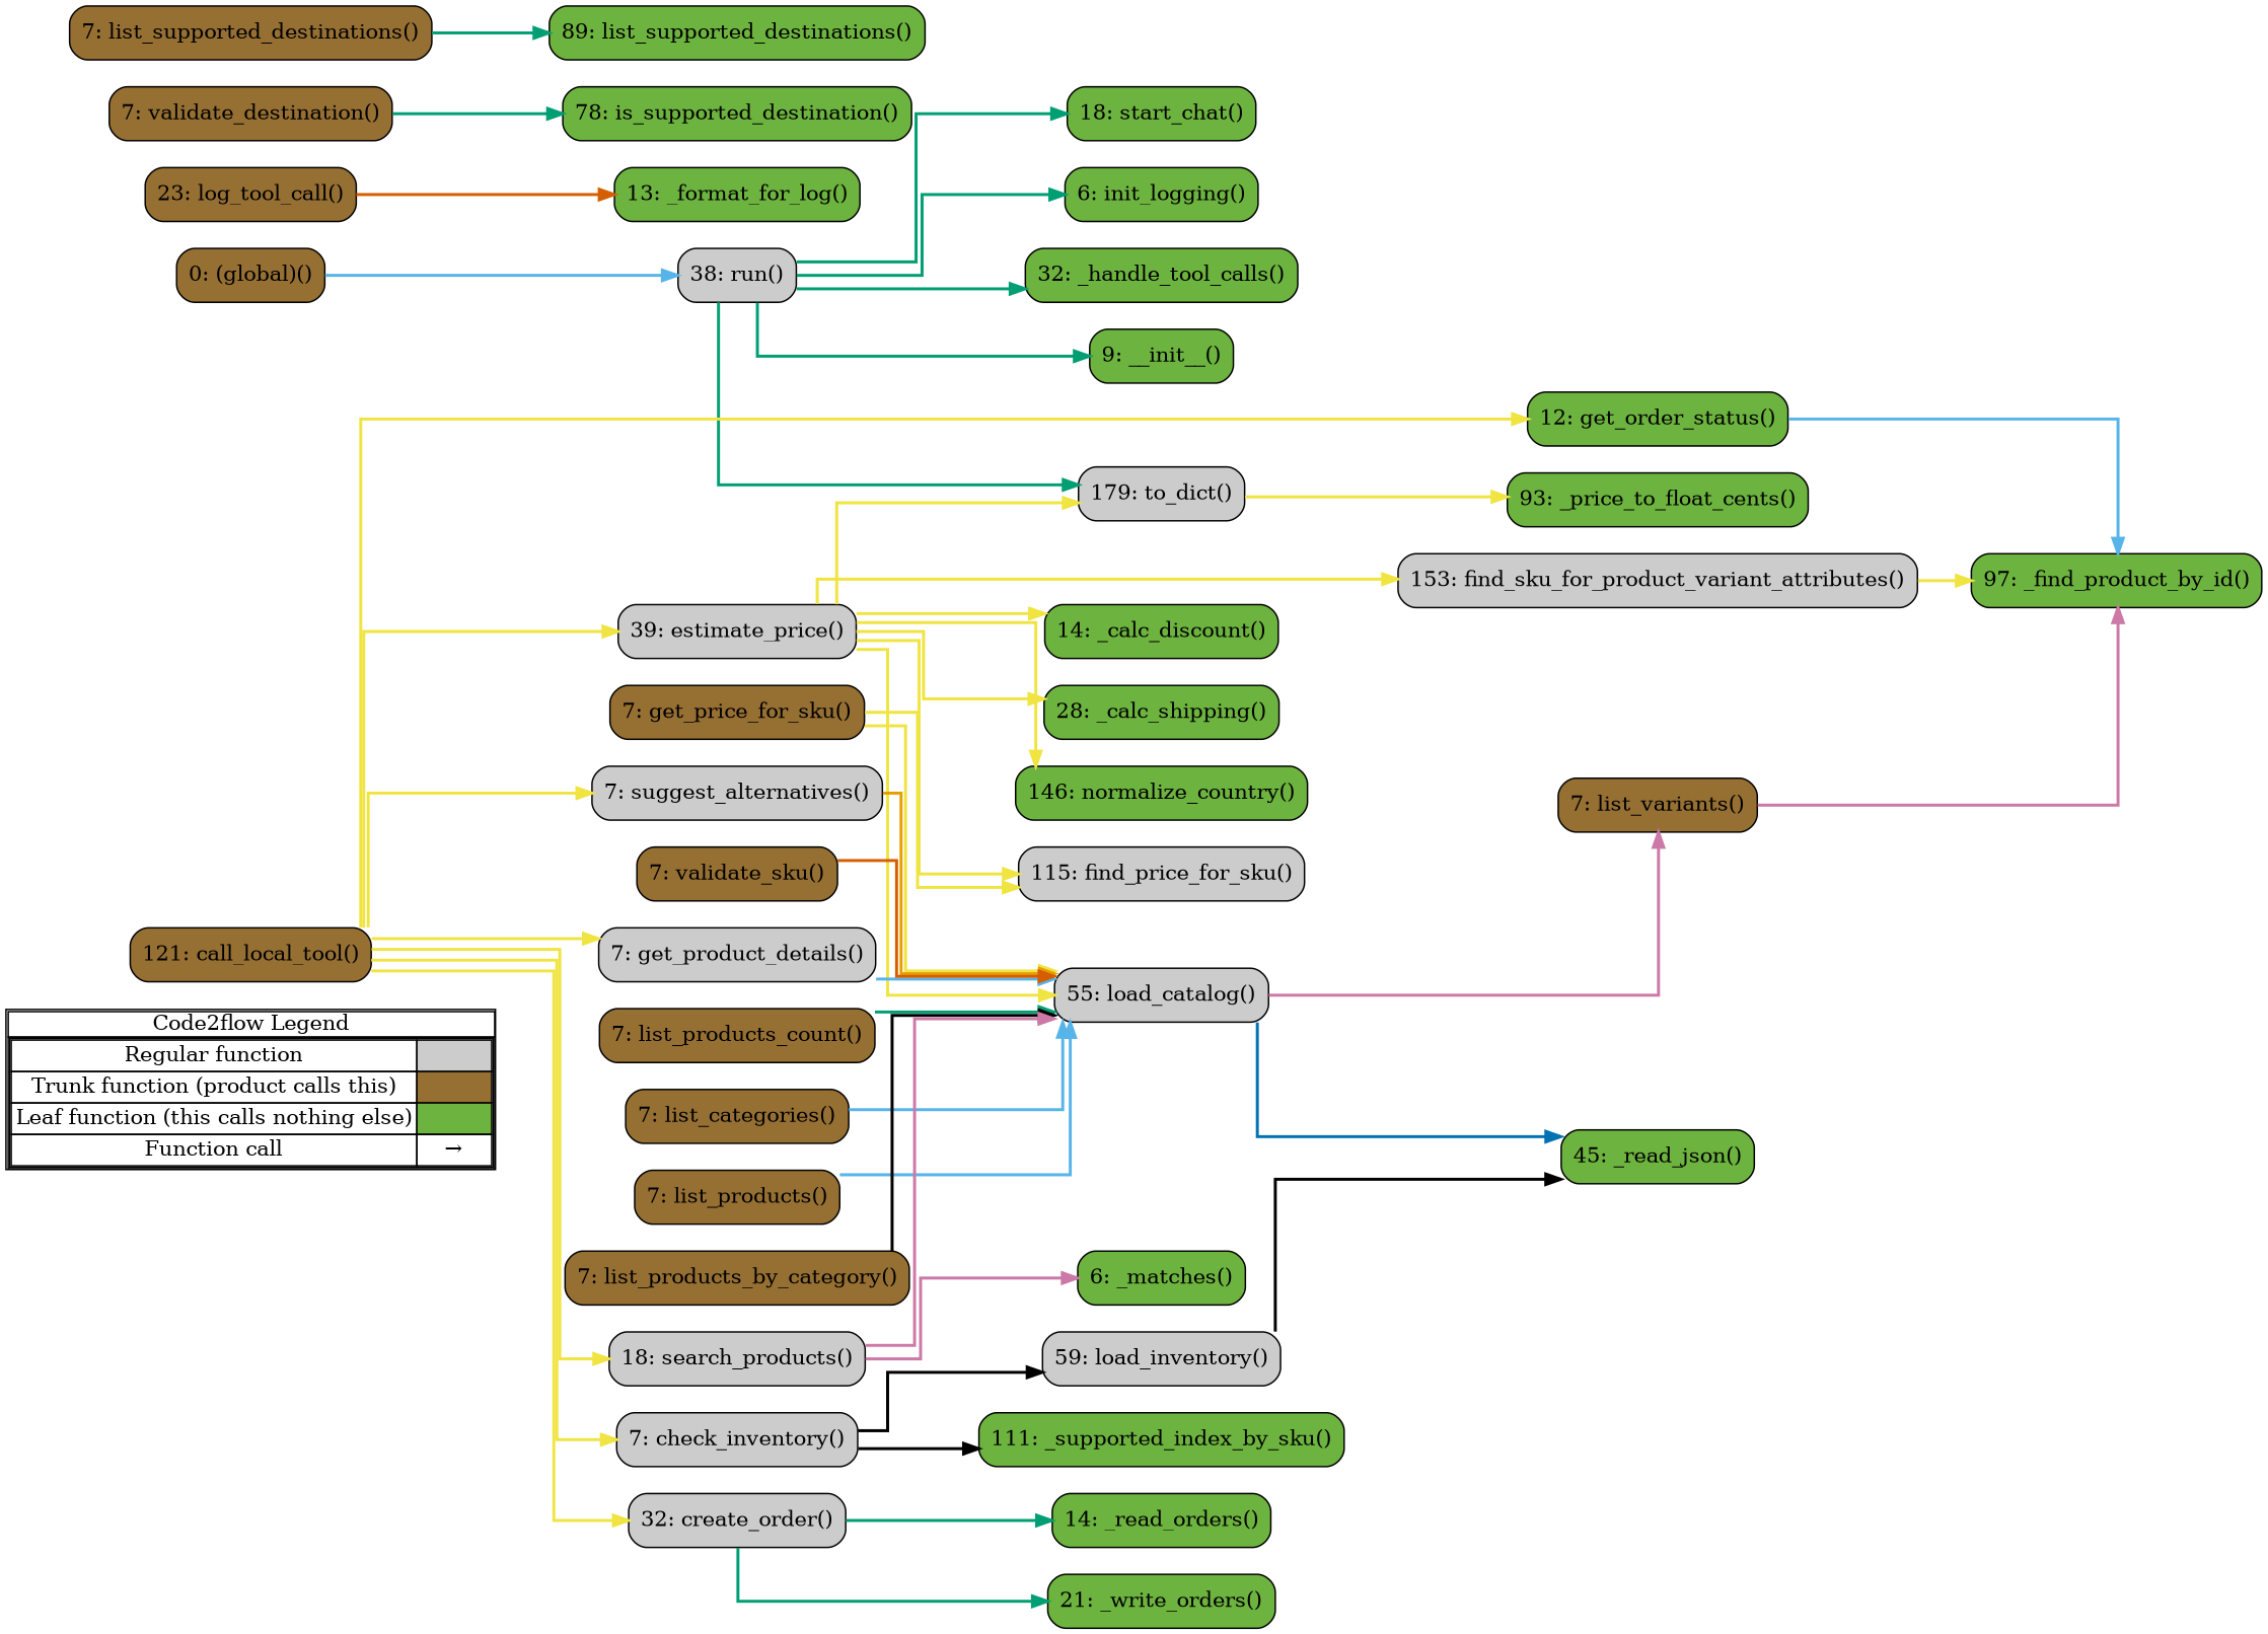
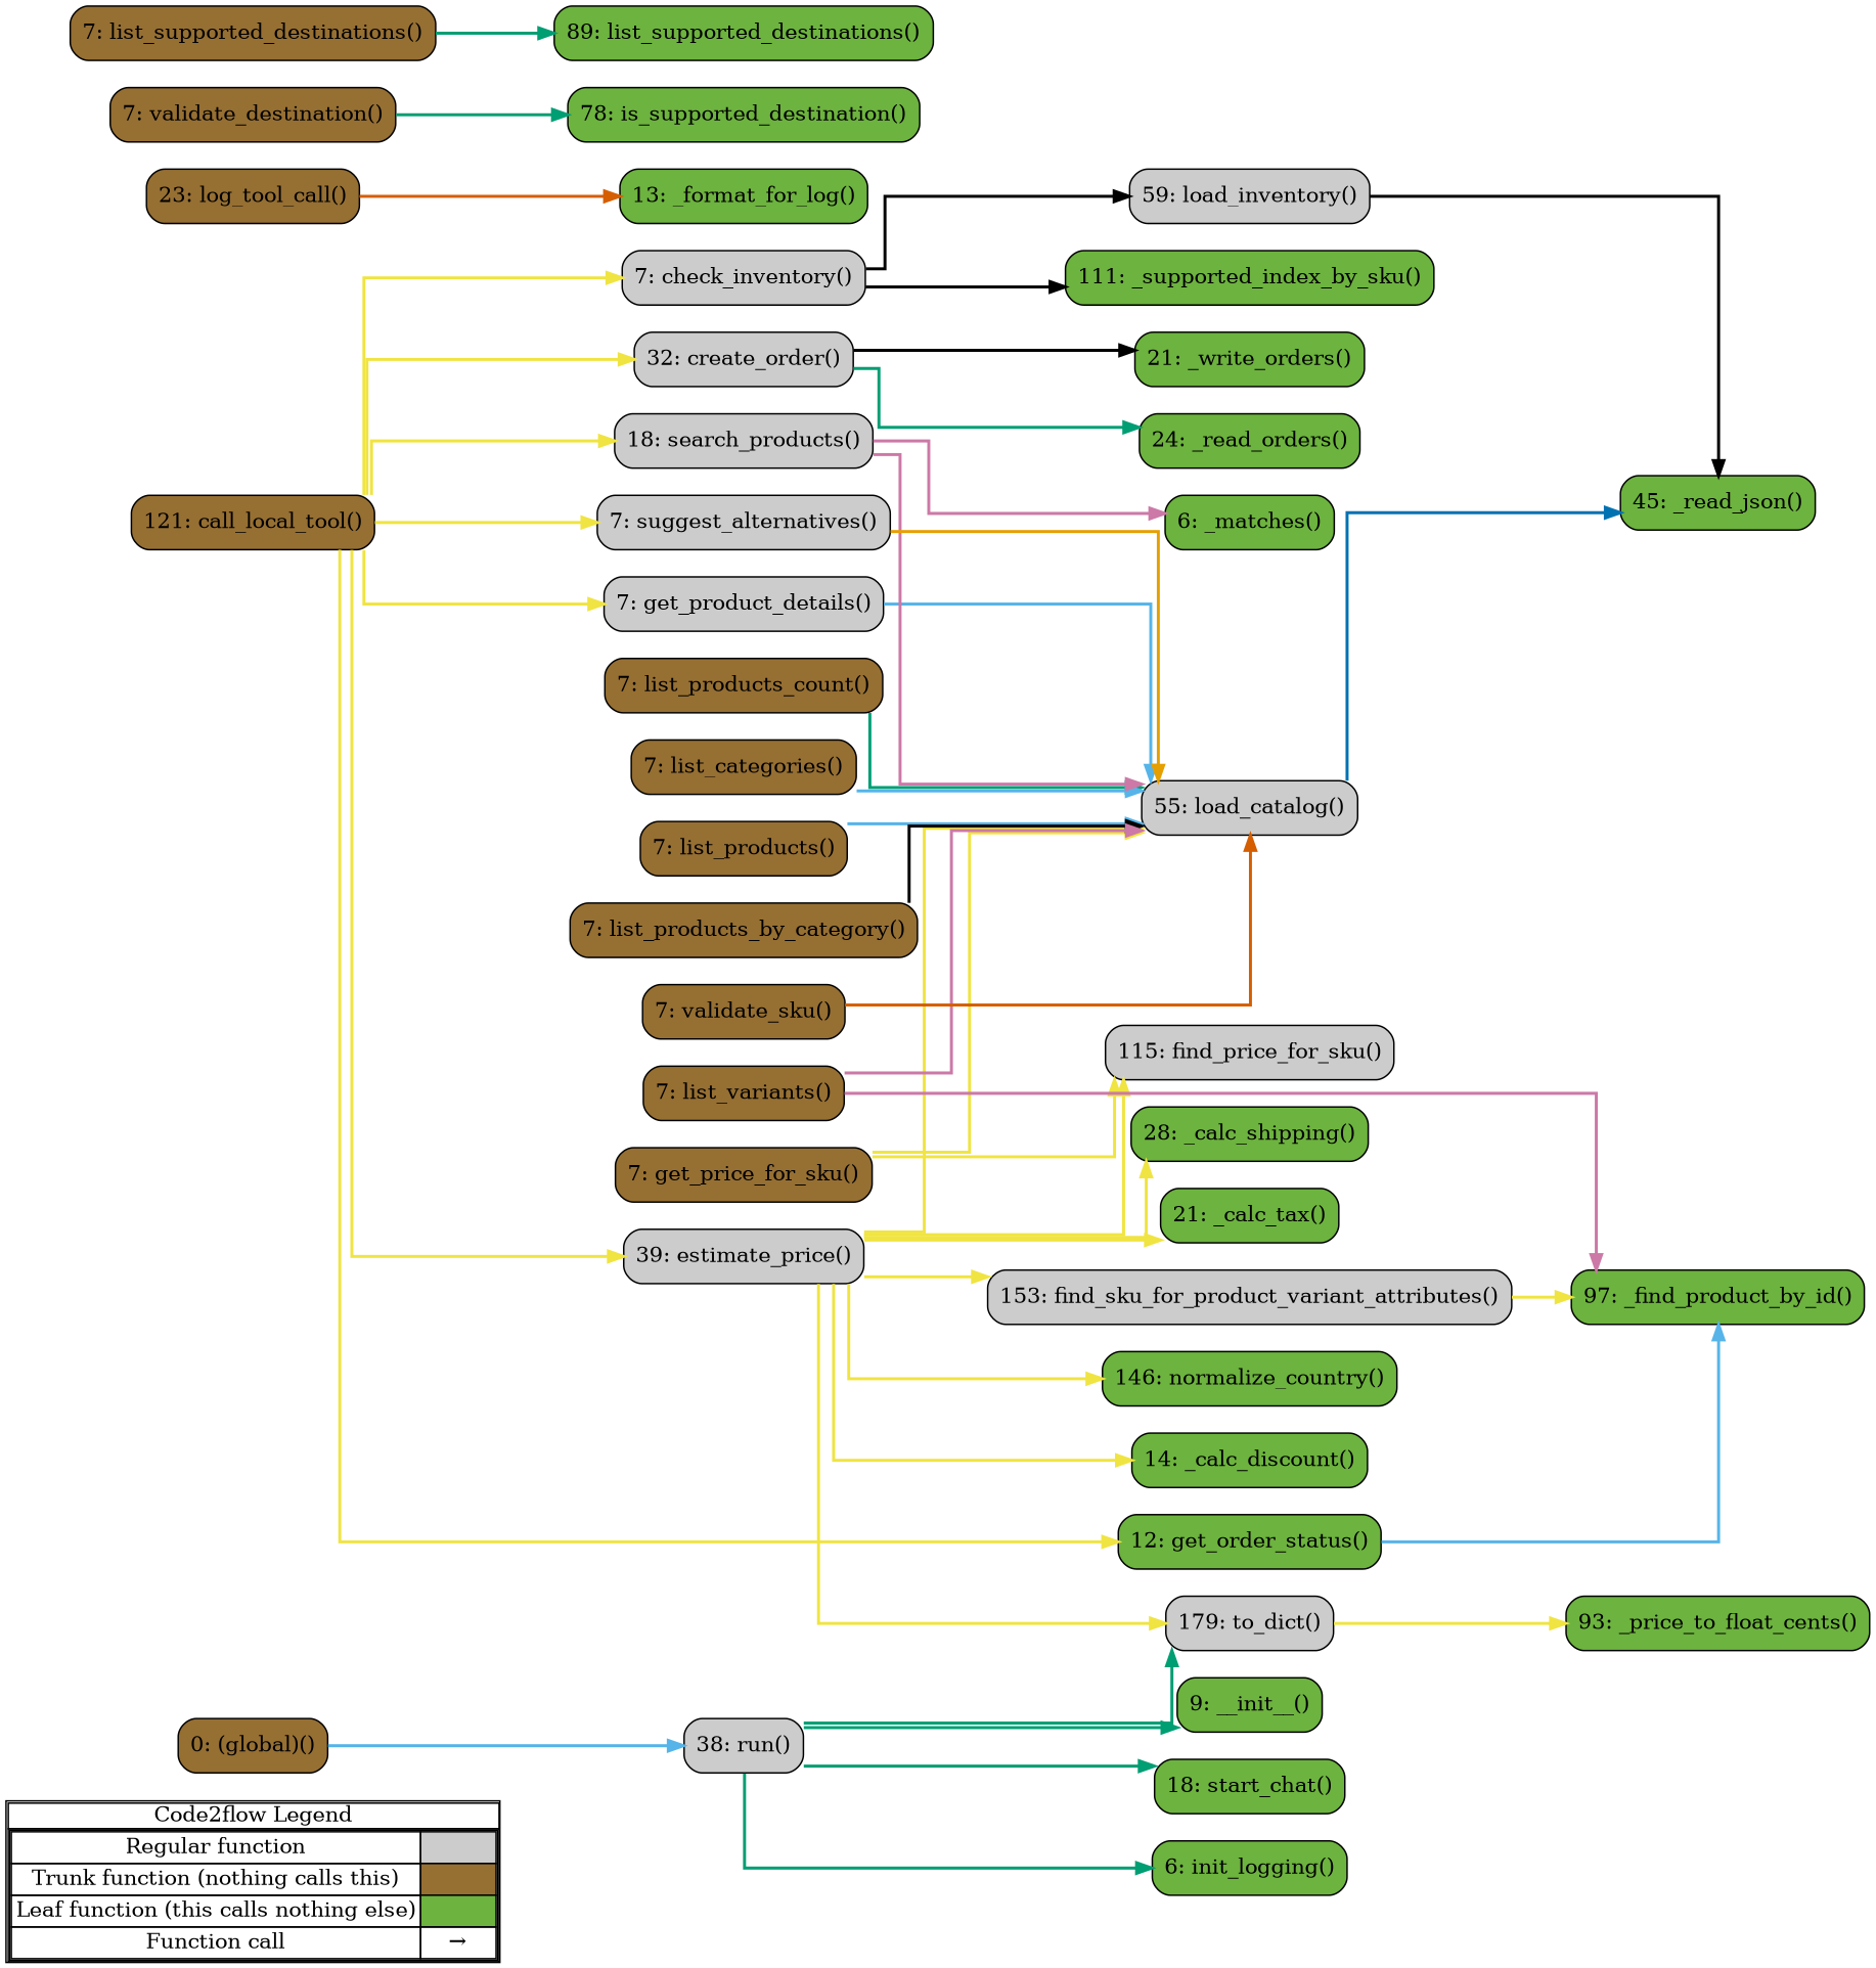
  digraph {
    concentrate=true
    rankdir=LR
    splines=ortho
    node [shape=rect fillcolor="#6db33f" style="rounded,filled"]
    edge [color="#F0E442" penwidth=2]
-   n1 [label=<         <table cellspacing="0" cellpadding="0" border="1"><tr><td>Code2flow Legend</td></tr><tr><td>         <table cellspacing="0">         <tr><td>Regular function</td><td width="50px" bgcolor='#cccccc'></td></tr>         <tr><td>Trunk function (product calls this)</td><td bgcolor='#966F33'></td></tr>         <tr><td>Leaf function (this calls nothing else)</td><td bgcolor='#6db33f'></td></tr>         <tr><td>Function call</td><td><font color='black'>&#8594;</font></td></tr>         </table></td></tr></table>         > margin=0 shape=none fillcolor="" style=""]
+   n1 [label=<         <table cellspacing="0" cellpadding="0" border="1"><tr><td>Code2flow Legend</td></tr><tr><td>         <table cellspacing="0">         <tr><td>Regular function</td><td width="50px" bgcolor='#cccccc'></td></tr>         <tr><td>Trunk function (nothing calls this)</td><td bgcolor='#966F33'></td></tr>         <tr><td>Leaf function (this calls nothing else)</td><td bgcolor='#6db33f'></td></tr>         <tr><td>Function call</td><td><font color='black'>&#8594;</font></td></tr>         </table></td></tr></table>         > margin=0 shape=none fillcolor="" style=""]
    n2 [fillcolor="#cccccc" label="179: to_dict()"]
    n3 [label="97: _find_product_by_id()"]
    n4 [label="13: _format_for_log()"]
    n5 [label="111: _supported_index_by_sku()"]
    n6 [label="93: _price_to_float_cents()"]
    n7 [label="45: _read_json()"]
    n8 [fillcolor="#cccccc" label="115: find_price_for_sku()"]
    n9 [fillcolor="#cccccc" label="153: find_sku_for_product_variant_attributes()"]
    n10 [label="78: is_supported_destination()"]
    n11 [label="89: list_supported_destinations()"]
    n12 [fillcolor="#cccccc" label="55: load_catalog()"]
    n13 [fillcolor="#cccccc" label="59: load_inventory()"]
    n14 [fillcolor="#966F33" label="23: log_tool_call()"]
    n15 [label="146: normalize_country()"]
    n16 [fillcolor="#cccccc" label="7: check_inventory()"]
-   n17 [label="14: _read_orders()"]
+   n17 [label="24: _read_orders()"]
    n18 [label="21: _write_orders()"]
    n19 [fillcolor="#cccccc" label="32: create_order()"]
    n20 [label="14: _calc_discount()"]
    n21 [label="28: _calc_shipping()"]
+   n22 [label="21: _calc_tax()"]
    n23 [fillcolor="#cccccc" label="39: estimate_price()"]
    n24 [label="9: __init__()"]
    n25 [label="18: start_chat()"]
    n26 [fillcolor="#966F33" label="7: list_products_count()"]
    n27 [label="12: get_order_status()"]
    n28 [fillcolor="#966F33" label="7: get_price_for_sku()"]
    n29 [fillcolor="#cccccc" label="7: get_product_details()"]
    n30 [fillcolor="#966F33" label="7: list_categories()"]
    n31 [fillcolor="#966F33" label="7: list_products()"]
    n32 [fillcolor="#966F33" label="7: list_products_by_category()"]
    n33 [fillcolor="#966F33" label="7: list_supported_destinations()"]
    n34 [fillcolor="#966F33" label="7: list_variants()"]
    n35 [label="6: init_logging()"]
    n36 [fillcolor="#966F33" label="0: (global)()"]
-   n37 [label="32: _handle_tool_calls()"]
    n38 [fillcolor="#cccccc" label="38: run()"]
    n39 [label="6: _matches()"]
    n40 [fillcolor="#cccccc" label="18: search_products()"]
    n41 [fillcolor="#cccccc" label="7: suggest_alternatives()"]
    n42 [fillcolor="#966F33" label="121: call_local_tool()"]
    n43 [fillcolor="#966F33" label="7: validate_destination()"]
    n44 [fillcolor="#966F33" label="7: validate_sku()"]
    subgraph sub_1 {
      label=legend
      rank=min
      n1
    }
    subgraph sub_2 {
      label="File: _shared"
      style=dotted
      n3
      n4
      n5
      n6
      n7
      n8
      n9
      n10
      n11
      n12
      n13
      n14
      n15
      subgraph sub_3 {
        label="Class: PriceBreakdown"
        style=dotted
        n2
      }
    }
    subgraph sub_4 {
      label="File: check_inventory"
      style=dotted
      n16
    }
    subgraph sub_5 {
      label="File: create_order"
      style=dotted
      n17
      n18
      n19
    }
    subgraph sub_6 {
      label="File: estimate_price"
      style=dotted
      n20
      n21
+     n22
      n23
    }
    subgraph sub_7 {
      label="File: gemini_client"
      style=dotted
      subgraph sub_8 {
        label="Class: GeminiClient"
        style=dotted
        n24
        n25
      }
    }
    subgraph sub_9 {
      label="File: list_products_count"
      style=dotted
      n26
    }
    subgraph sub_10 {
      label="File: get_order_status"
      style=dotted
      n27
    }
    subgraph sub_11 {
      label="File: get_price_for_sku"
      style=dotted
      n28
    }
    subgraph sub_12 {
      label="File: get_product_details"
      style=dotted
      n29
    }
    subgraph sub_13 {
      label="File: list_categories"
      style=dotted
      n30
    }
    subgraph sub_14 {
      label="File: list_products"
      style=dotted
      n31
    }
    subgraph sub_15 {
      label="File: list_products_by_category"
      style=dotted
      n32
    }
    subgraph sub_16 {
      label="File: list_supported_destinations"
      style=dotted
      n33
    }
    subgraph sub_17 {
      label="File: list_variants"
      style=dotted
      n34
    }
    subgraph sub_18 {
      label="File: logging_config"
      style=dotted
      n35
    }
    subgraph sub_19 {
      label="File: main"
      style=dotted
      n36
-     n37
      n38
    }
    subgraph sub_20 {
      label="File: search_products"
      style=dotted
      n39
      n40
    }
    subgraph sub_21 {
      label="File: suggest_alternatives"
      style=dotted
      n41
    }
    subgraph sub_22 {
      label="File: tool_bindings"
      style=dotted
      n42
    }
    subgraph sub_23 {
      label="File: validate_destination"
      style=dotted
      n43
    }
    subgraph sub_24 {
      label="File: validate_sku"
      style=dotted
      n44
    }
    n2 -> n6
    n2 -> n6
    n2 -> n6
    n2 -> n6
    n2 -> n6
    n9 -> n3
    n12 -> n7 [color="#0072B2"]
    n13 -> n7 [color="#000000"]
    n14 -> n4 [color="#D55E00"]
    n14 -> n4 [color="#D55E00"]
    n16 -> n5 [color="#000000"]
    n16 -> n13 [color="#000000"]
    n19 -> n17 [color="#009E73"]
-   n19 -> n18 [color="#009E73"]
+   n19 -> n18 [color="#000000"]
    n23 -> n2
    n23 -> n8
    n23 -> n9
    n23 -> n12
    n23 -> n15
    n23 -> n20
    n23 -> n21
+   n23 -> n22
    n26 -> n12 [color="#009E73"]
    n27 -> n3 [color="#56B4E9"]
    n28 -> n8
    n28 -> n12
    n29 -> n12 [color="#56B4E9"]
    n30 -> n12 [color="#56B4E9"]
    n31 -> n12 [color="#56B4E9"]
    n32 -> n12 [color="#000000"]
    n33 -> n11 [color="#009E73"]
    n34 -> n3 [color="#CC79A7"]
-   n12 -> n34 [color="#CC79A7"]
+   n34 -> n12 [color="#CC79A7"]
    n36 -> n38 [color="#56B4E9"]
    n38 -> n2 [color="#009E73"]
    n38 -> n24 [color="#009E73"]
    n38 -> n25 [color="#009E73"]
    n38 -> n35 [color="#009E73"]
-   n38 -> n37 [color="#009E73"]
    n40 -> n12 [color="#CC79A7"]
    n40 -> n39 [color="#CC79A7"]
    n41 -> n12 [color="#E69F00"]
    n42 -> n16
    n42 -> n19
    n42 -> n23
    n42 -> n27
    n42 -> n29
    n42 -> n40
    n42 -> n41
    n43 -> n10 [color="#009E73"]
    n44 -> n12 [color="#D55E00"]
  }
